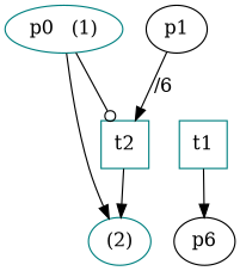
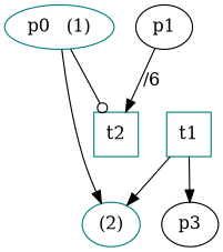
  digraph {
    node [color=teal]
    n1 [label="p0   (1)" width=0.5]
    n2 [label=t2 shape=box width=0.5]
    n3 [label="(2)" width=0.5]
    n4 [label=t1 shape=box width=0.5]
-   n5 [color=black label=p6 width=0.5]
+   n5 [color=black label=p3 width=0.5]
    n6 [color=black label=p1 width=0.5]
    n1 -> n2 [arrowhead=odot]
    n1 -> n3
-   n2 -> n3
+   n4 -> n3
    n4 -> n5
    n6 -> n2 [label="/6"]
  }
